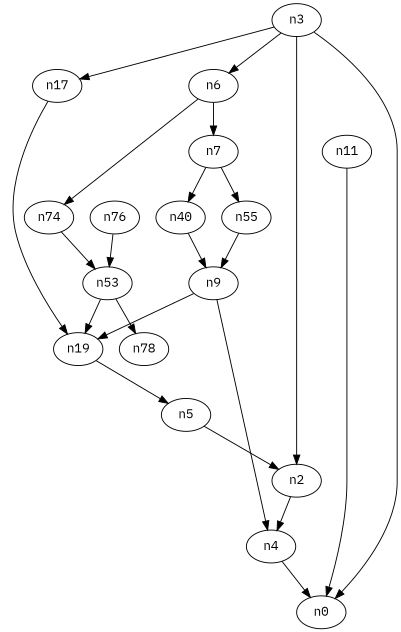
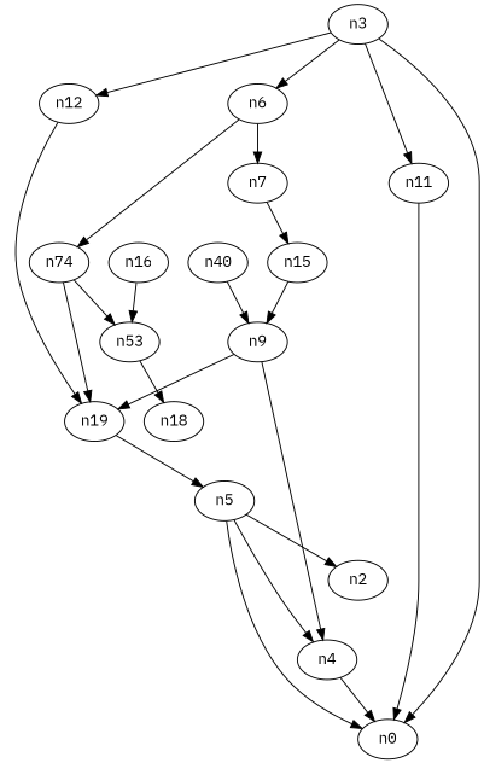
  digraph {
    fontname="IBM Plex Mono"
    node [fontname="IBM Plex Mono"]
    edge [fontname="IBM Plex Mono"]
    n4
    n0
    n2
    n11
    n3
    n6
-   n17
+   n17 [label=n12]
    n7
    n14 [label=n74]
    n12 [label=n19]
    n10 [label=n40]
-   n15 [label=n55]
+   n15
    n13 [label=n53]
    n5
    n9
-   n18 [label=n78]
-   n16 [label=n76]
+   n18
+   n16
    n4 -> n0
-   n2 -> n4
+   n5 -> n4
    n11 -> n0
    n3 -> n0
-   n3 -> n2
+   n3 -> n11
    n3 -> n6
    n3 -> n17
    n6 -> n7
    n6 -> n14
    n17 -> n12
-   n7 -> n10
    n7 -> n15
    n14 -> n13
    n12 -> n5
    n10 -> n9
    n15 -> n9
-   n13 -> n12
+   n14 -> n12
    n13 -> n18
+   n5 -> n0
    n5 -> n2
    n9 -> n4
    n9 -> n12
    n16 -> n13
  }
